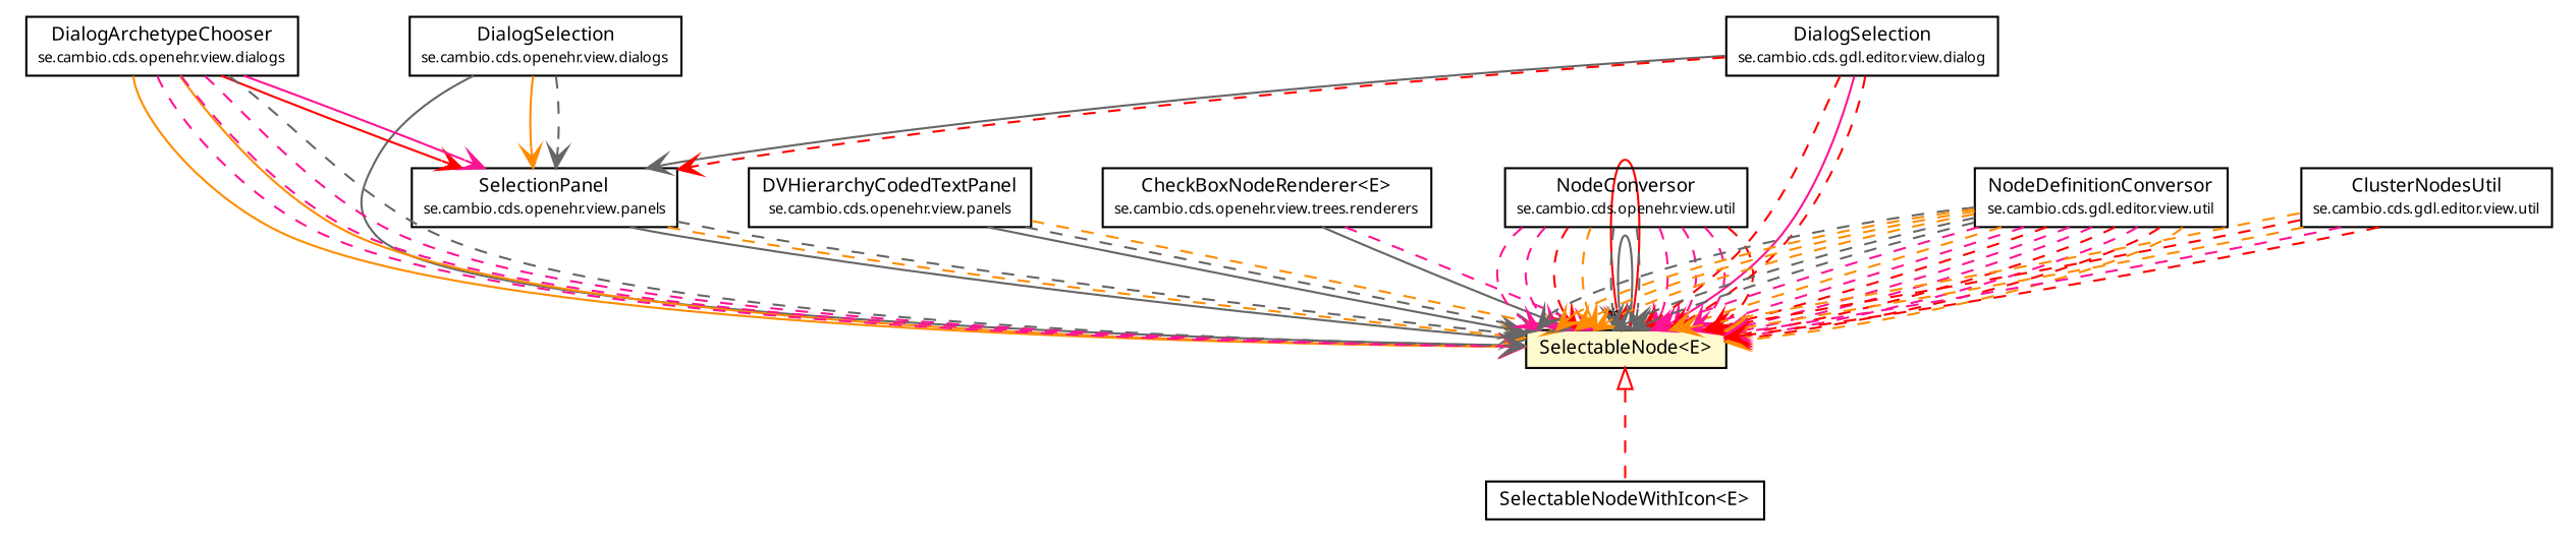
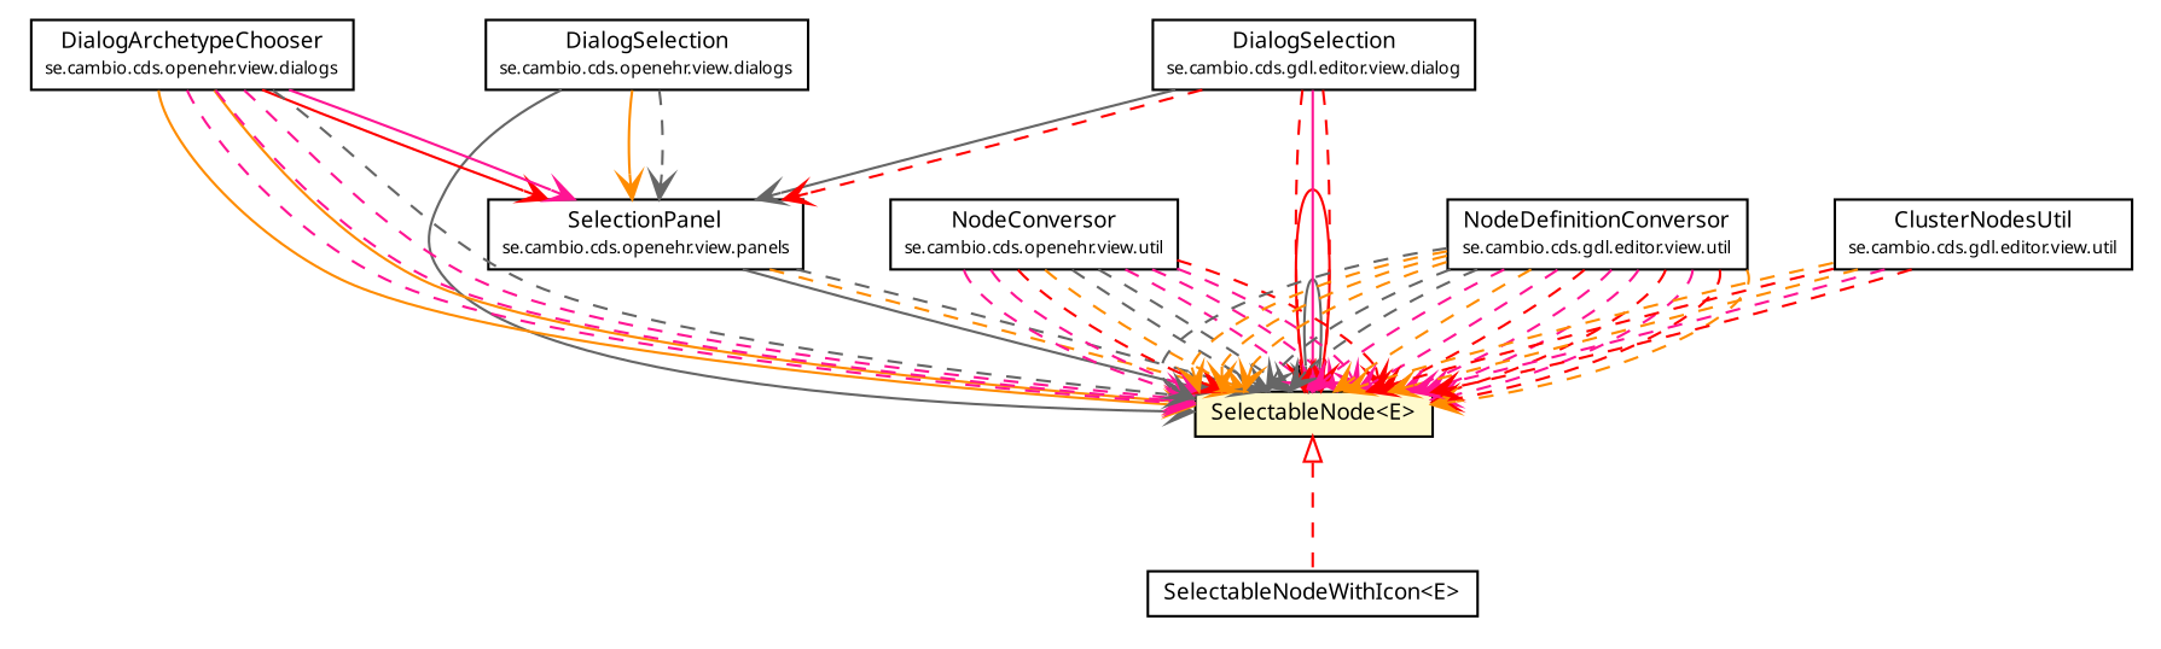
  digraph {
    fontname=Oswald
    nodesep=0.25
    ranksep=0.5
    node [fontcolor=black fontname=Oswald fontsize=9.0 shape=plaintext]
    edge [arrowhead=open color=deeppink fontcolor=black fontname=Oswald fontsize=10.0 headport=p labelfontname="Trebuchet MS" labelfontsize=10 tailport=p style=dashed]
    n1 [label=<<table title="se.cambio.cds.openehr.view.dialogs.DialogSelection" border="0" cellborder="1" cellspacing="0" cellpadding="2" port="p" href="../dialogs/DialogSelection.html"> 		<tr><td><table border="0" cellspacing="0" cellpadding="1"> <tr><td align="center" balign="center"><font face="Trebuchet MS"> DialogSelection </font></td></tr> <tr><td align="center" balign="center"><font face="Trebuchet MS" point-size="7.0"> se.cambio.cds.openehr.view.dialogs </font></td></tr> 		</table></td></tr> 		</table>>]
    n2 [label=<<table title="se.cambio.cds.openehr.view.panels.SelectionPanel" border="0" cellborder="1" cellspacing="0" cellpadding="2" port="p" href="../panels/SelectionPanel.html"> 		<tr><td><table border="0" cellspacing="0" cellpadding="1"> <tr><td align="center" balign="center"><font face="Trebuchet MS"> SelectionPanel </font></td></tr> <tr><td align="center" balign="center"><font face="Trebuchet MS" point-size="7.0"> se.cambio.cds.openehr.view.panels </font></td></tr> 		</table></td></tr> 		</table>>]
    n3 [label=<<table title="se.cambio.cds.openehr.view.trees.SelectableNode" border="0" cellborder="1" cellspacing="0" cellpadding="2" port="p" bgcolor="lemonChiffon" href="./SelectableNode.html"> 		<tr><td><table border="0" cellspacing="0" cellpadding="1"> <tr><td align="center" balign="center"><font face="Trebuchet MS"> SelectableNode&lt;E&gt; </font></td></tr> 		</table></td></tr> 		</table>>]
    n4 [label=<<table title="se.cambio.cds.openehr.view.trees.SelectableNodeWithIcon" border="0" cellborder="1" cellspacing="0" cellpadding="2" port="p" href="./SelectableNodeWithIcon.html"> 		<tr><td><table border="0" cellspacing="0" cellpadding="1"> <tr><td align="center" balign="center"><font face="Trebuchet MS"> SelectableNodeWithIcon&lt;E&gt; </font></td></tr> 		</table></td></tr> 		</table>>]
    n5 [label=<<table title="se.cambio.cds.openehr.view.dialogs.DialogArchetypeChooser" border="0" cellborder="1" cellspacing="0" cellpadding="2" port="p" href="../dialogs/DialogArchetypeChooser.html"> 		<tr><td><table border="0" cellspacing="0" cellpadding="1"> <tr><td align="center" balign="center"><font face="Trebuchet MS"> DialogArchetypeChooser </font></td></tr> <tr><td align="center" balign="center"><font face="Trebuchet MS" point-size="7.0"> se.cambio.cds.openehr.view.dialogs </font></td></tr> 		</table></td></tr> 		</table>>]
-   n6 [label=<<table title="se.cambio.cds.openehr.view.panels.DVHierarchyCodedTextPanel" border="0" cellborder="1" cellspacing="0" cellpadding="2" port="p" href="../panels/DVHierarchyCodedTextPanel.html"> 		<tr><td><table border="0" cellspacing="0" cellpadding="1"> <tr><td align="center" balign="center"><font face="Trebuchet MS"> DVHierarchyCodedTextPanel </font></td></tr> <tr><td align="center" balign="center"><font face="Trebuchet MS" point-size="7.0"> se.cambio.cds.openehr.view.panels </font></td></tr> 		</table></td></tr> 		</table>>]
-   n7 [label=<<table title="se.cambio.cds.openehr.view.trees.renderers.CheckBoxNodeRenderer" border="0" cellborder="1" cellspacing="0" cellpadding="2" port="p" href="./renderers/CheckBoxNodeRenderer.html"> 		<tr><td><table border="0" cellspacing="0" cellpadding="1"> <tr><td align="center" balign="center"><font face="Trebuchet MS"> CheckBoxNodeRenderer&lt;E&gt; </font></td></tr> <tr><td align="center" balign="center"><font face="Trebuchet MS" point-size="7.0"> se.cambio.cds.openehr.view.trees.renderers </font></td></tr> 		</table></td></tr> 		</table>>]
    n8 [label=<<table title="se.cambio.cds.openehr.view.util.NodeConversor" border="0" cellborder="1" cellspacing="0" cellpadding="2" port="p" href="../util/NodeConversor.html"> 		<tr><td><table border="0" cellspacing="0" cellpadding="1"> <tr><td align="center" balign="center"><font face="Trebuchet MS"> NodeConversor </font></td></tr> <tr><td align="center" balign="center"><font face="Trebuchet MS" point-size="7.0"> se.cambio.cds.openehr.view.util </font></td></tr> 		</table></td></tr> 		</table>>]
    n9 [label=<<table title="se.cambio.cds.gdl.editor.view.dialog.DialogSelection" border="0" cellborder="1" cellspacing="0" cellpadding="2" port="p" href="../../../gdl/editor/view/dialog/DialogSelection.html"> 		<tr><td><table border="0" cellspacing="0" cellpadding="1"> <tr><td align="center" balign="center"><font face="Trebuchet MS"> DialogSelection </font></td></tr> <tr><td align="center" balign="center"><font face="Trebuchet MS" point-size="7.0"> se.cambio.cds.gdl.editor.view.dialog </font></td></tr> 		</table></td></tr> 		</table>>]
    n10 [label=<<table title="se.cambio.cds.gdl.editor.view.util.NodeDefinitionConversor" border="0" cellborder="1" cellspacing="0" cellpadding="2" port="p" href="../../../gdl/editor/view/util/NodeDefinitionConversor.html"> 		<tr><td><table border="0" cellspacing="0" cellpadding="1"> <tr><td align="center" balign="center"><font face="Trebuchet MS"> NodeDefinitionConversor </font></td></tr> <tr><td align="center" balign="center"><font face="Trebuchet MS" point-size="7.0"> se.cambio.cds.gdl.editor.view.util </font></td></tr> 		</table></td></tr> 		</table>>]
    n11 [label=<<table title="se.cambio.cds.gdl.editor.view.util.ClusterNodesUtil" border="0" cellborder="1" cellspacing="0" cellpadding="2" port="p" href="../../../gdl/editor/view/util/ClusterNodesUtil.html"> 		<tr><td><table border="0" cellspacing="0" cellpadding="1"> <tr><td align="center" balign="center"><font face="Trebuchet MS"> ClusterNodesUtil </font></td></tr> <tr><td align="center" balign="center"><font face="Trebuchet MS" point-size="7.0"> se.cambio.cds.gdl.editor.view.util </font></td></tr> 		</table></td></tr> 		</table>>]
    n1 -> n2 [color=darkorange style=""]
    n1 -> n2 [color=gray40]
    n1 -> n3 [color=gray40 style=""]
    n2 -> n3 [color=gray40 style=""]
    n2 -> n3 [color=darkorange]
    n2 -> n3 [color=gray40]
    n3 -> n3 [color=gray40 style=""]
    n3 -> n3 [color=red headlabel="*" style=""]
    n3 -> n4 [arrowtail=empty color=red dir=back fontsize=10 arrowhead="" fontcolor=""]
    n5 -> n2 [color=red style=""]
    n5 -> n2 [style=""]
    n5 -> n3 [color=darkorange style=""]
    n5 -> n3 [color=darkorange style=""]
    n5 -> n3
    n5 -> n3
    n5 -> n3
    n5 -> n3 [color=gray40]
-   n6 -> n3 [color=gray40 style=""]
-   n6 -> n3 [color=gray40]
-   n6 -> n3 [color=darkorange]
-   n7 -> n3 [color=gray40 style=""]
-   n7 -> n3
    n8 -> n3
    n8 -> n3
    n8 -> n3 [color=red]
    n8 -> n3 [color=darkorange]
    n8 -> n3 [color=gray40]
    n8 -> n3 [color=gray40]
    n8 -> n3
    n8 -> n3
    n8 -> n3
    n8 -> n3 [color=red]
    n9 -> n2 [color=gray40 style=""]
    n9 -> n2 [color=red]
    n9 -> n3 [style=""]
    n9 -> n3 [color=red]
    n9 -> n3 [color=red]
    n10 -> n3 [color=gray40]
    n10 -> n3 [color=darkorange]
    n10 -> n3 [color=darkorange]
    n10 -> n3 [color=darkorange]
    n10 -> n3 [color=gray40]
    n10 -> n3 [color=gray40]
    n10 -> n3
    n10 -> n3 [color=darkorange]
    n10 -> n3
    n10 -> n3 [color=red]
    n10 -> n3
    n10 -> n3
    n10 -> n3 [color=red]
    n10 -> n3
    n10 -> n3 [color=red]
    n10 -> n3 [color=darkorange]
    n11 -> n3 [color=darkorange]
    n11 -> n3 [color=red]
    n11 -> n3 [color=darkorange]
    n11 -> n3
    n11 -> n3 [color=red]
  }
